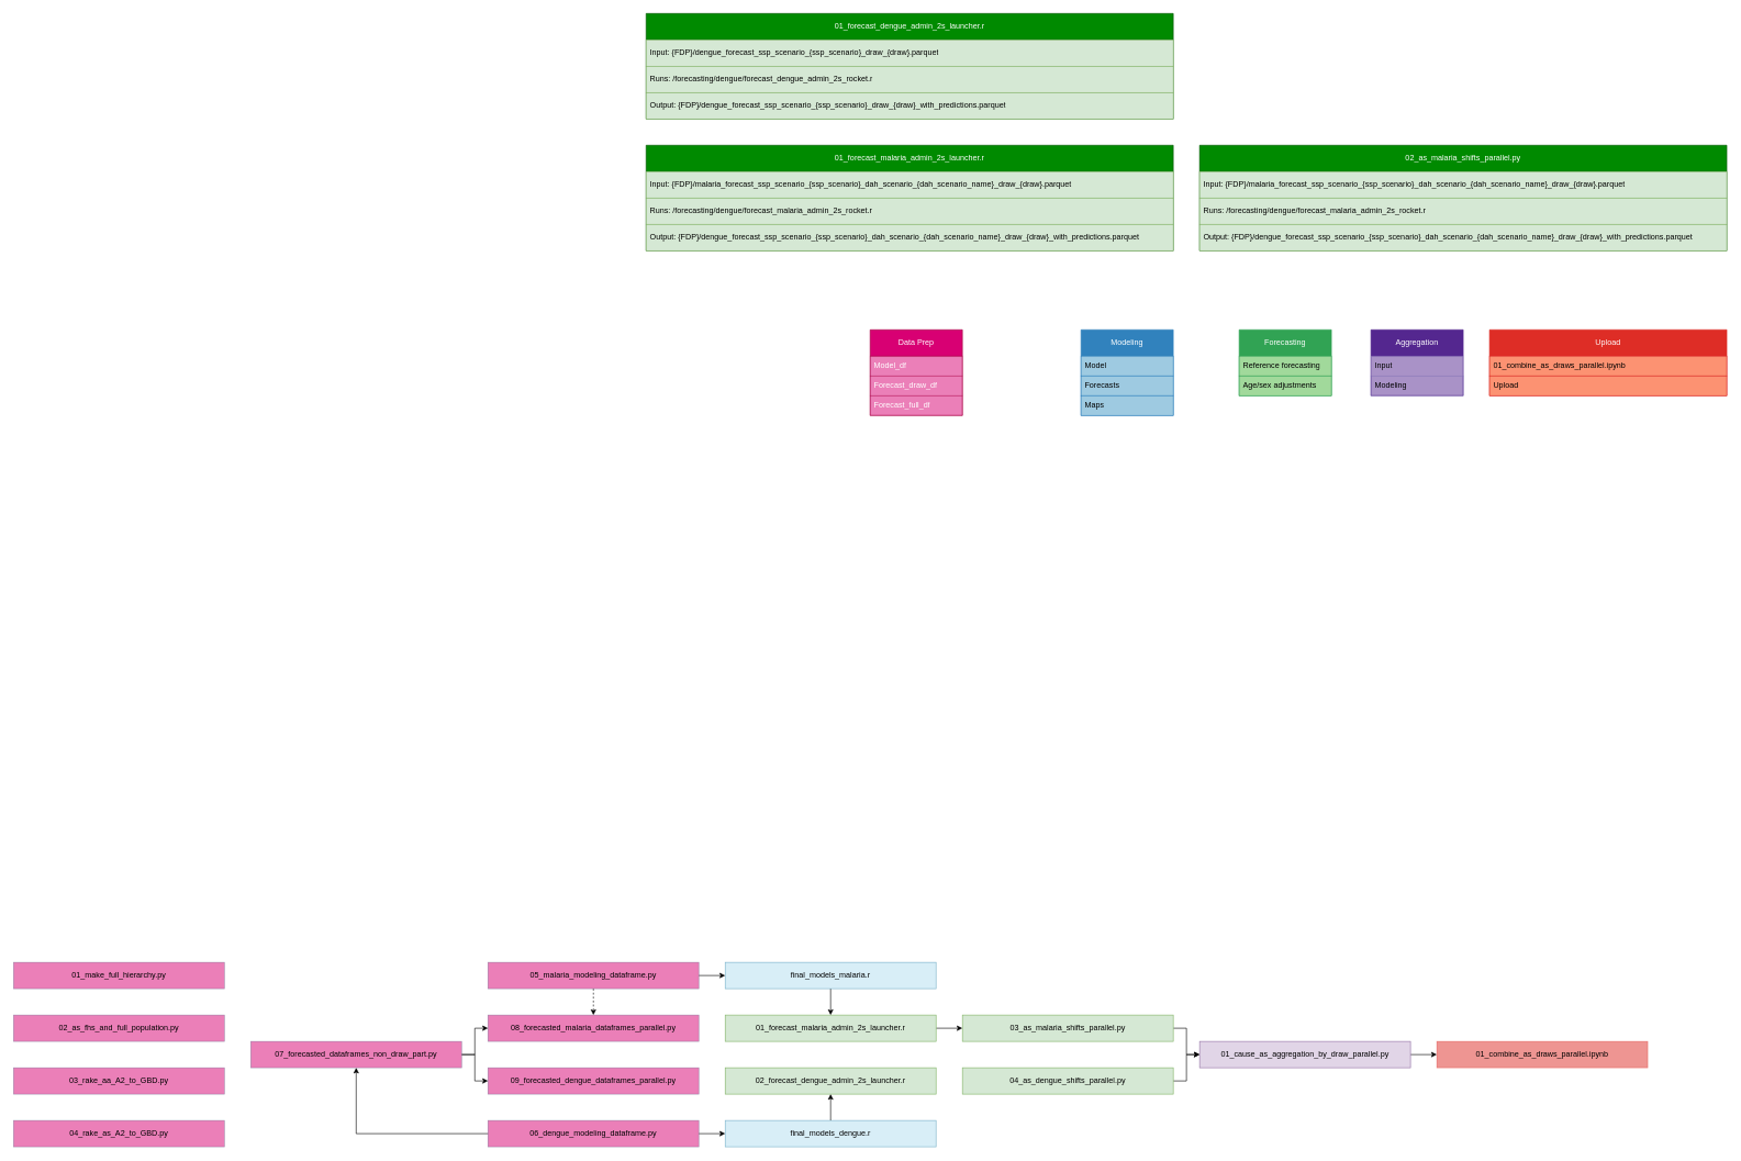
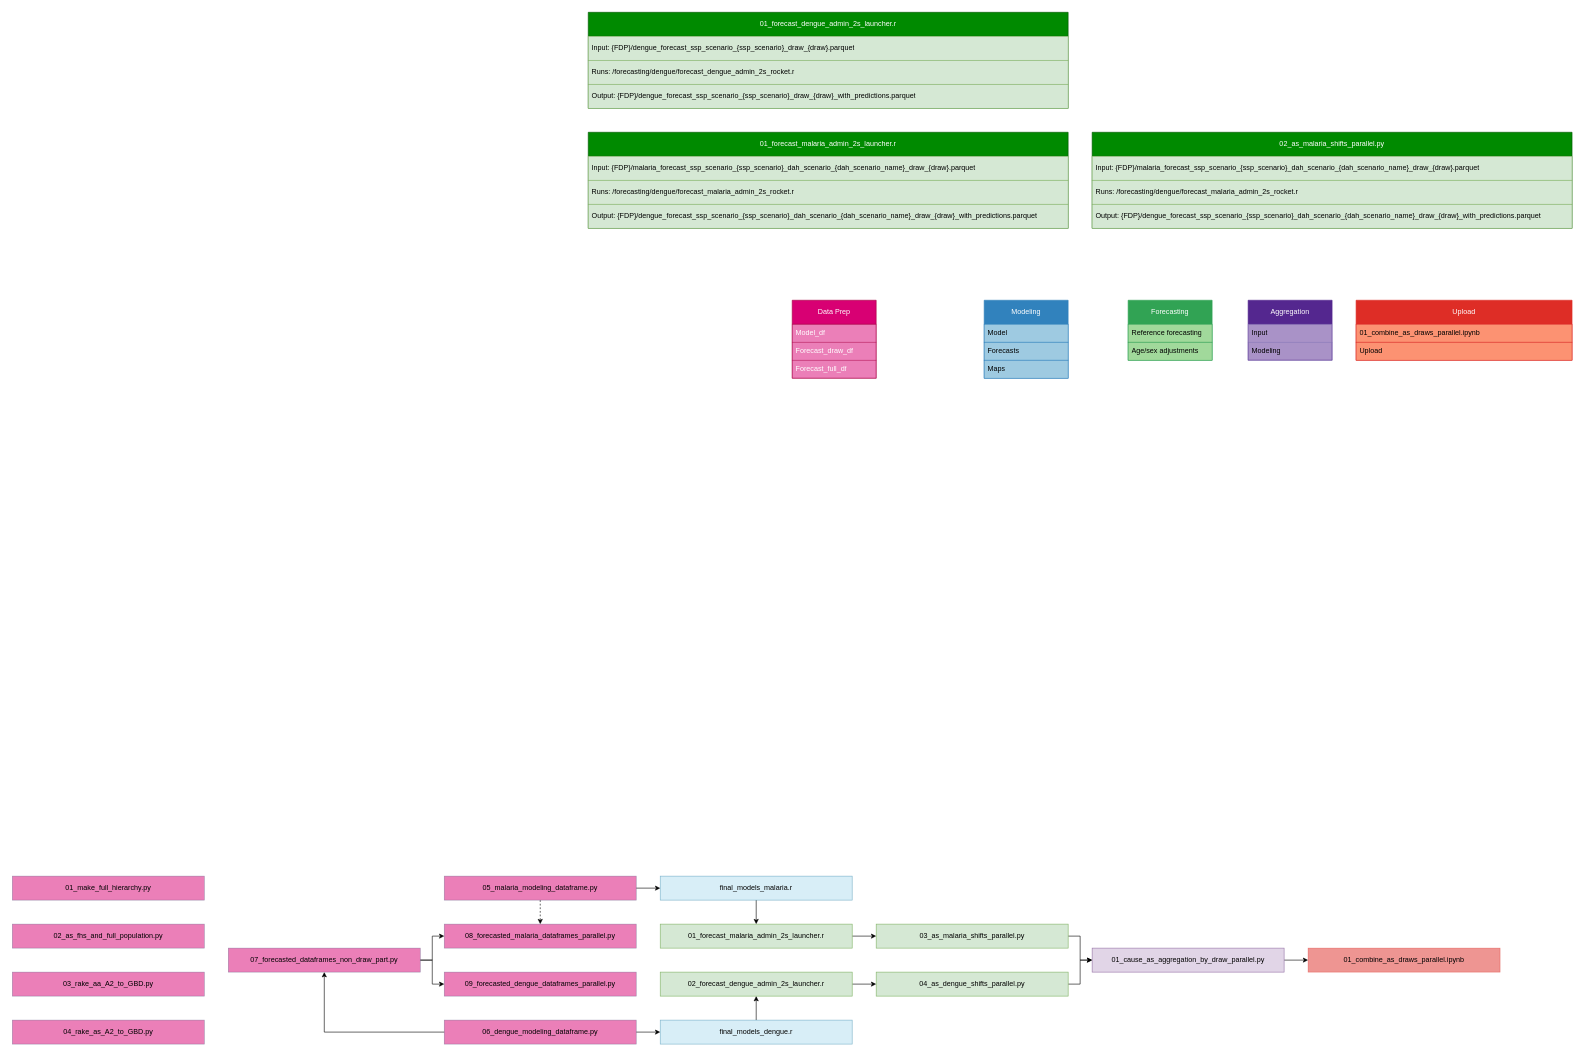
  <mxCell id="0" />
  <mxCell id="1" parent="0" />
  <mxCell id="2" value="Forecasting" style="swimlane;fontStyle=0;childLayout=stackLayout;horizontal=1;startSize=40;horizontalStack=0;resizeParent=1;resizeParentMax=0;resizeLast=0;collapsible=1;marginBottom=0;whiteSpace=wrap;html=1;fillColor=#31A354;strokeColor=#31A354;fontColor=#ffffff;container=1;" parent="1" vertex="1"><mxGeometry x="1880" y="500" width="140" height="100" as="geometry"><mxRectangle x="440" y="40" width="120" height="40" as="alternateBounds" /></mxGeometry></mxCell>
  <mxCell id="3" value="Reference forecasting" style="text;strokeColor=#31A354;fillColor=#A1D99B;align=left;verticalAlign=middle;spacingLeft=4;spacingRight=4;overflow=hidden;points=[[0,0.5],[1,0.5]];portConstraint=eastwest;rotatable=0;whiteSpace=wrap;html=1;" parent="2" vertex="1"><mxGeometry y="40" width="140" height="30" as="geometry" /></mxCell>
  <mxCell id="4" value="Age/sex adjustments" style="text;strokeColor=#31A354;fillColor=#A1D99B;align=left;verticalAlign=middle;spacingLeft=4;spacingRight=4;overflow=hidden;points=[[0,0.5],[1,0.5]];portConstraint=eastwest;rotatable=0;whiteSpace=wrap;html=1;" parent="2" vertex="1"><mxGeometry y="70" width="140" height="30" as="geometry" /></mxCell>
  <mxCell id="5" value="Modeling" style="swimlane;fontStyle=0;childLayout=stackLayout;horizontal=1;startSize=40;horizontalStack=0;resizeParent=1;resizeParentMax=0;resizeLast=0;collapsible=1;marginBottom=0;whiteSpace=wrap;html=1;fillColor=#3182BD;strokeColor=#3182BD;fontColor=#ffffff;container=1;" parent="1" vertex="1"><mxGeometry x="1640" y="500" width="140" height="130" as="geometry"><mxRectangle x="1040" y="40" width="120" height="40" as="alternateBounds" /></mxGeometry></mxCell>
  <mxCell id="6" value="Model" style="text;strokeColor=#3182BD;fillColor=#9ECAE1;align=left;verticalAlign=middle;spacingLeft=4;spacingRight=4;overflow=hidden;points=[[0,0.5],[1,0.5]];portConstraint=eastwest;rotatable=0;whiteSpace=wrap;html=1;" parent="5" vertex="1"><mxGeometry y="40" width="140" height="30" as="geometry" /></mxCell>
  <mxCell id="7" value="Forecasts" style="text;strokeColor=#3182BD;fillColor=#9ECAE1;align=left;verticalAlign=middle;spacingLeft=4;spacingRight=4;overflow=hidden;points=[[0,0.5],[1,0.5]];portConstraint=eastwest;rotatable=0;whiteSpace=wrap;html=1;" parent="5" vertex="1"><mxGeometry y="70" width="140" height="30" as="geometry" /></mxCell>
  <mxCell id="8" value="Maps" style="text;strokeColor=#3182BD;fillColor=#9ECAE1;align=left;verticalAlign=middle;spacingLeft=4;spacingRight=4;overflow=hidden;points=[[0,0.5],[1,0.5]];portConstraint=eastwest;rotatable=0;whiteSpace=wrap;html=1;" parent="5" vertex="1"><mxGeometry y="100" width="140" height="30" as="geometry" /></mxCell>
  <mxCell id="9" value="Aggregation" style="swimlane;fontStyle=0;childLayout=stackLayout;horizontal=1;startSize=40;horizontalStack=0;resizeParent=1;resizeParentMax=0;resizeLast=0;collapsible=1;marginBottom=0;whiteSpace=wrap;html=1;fillColor=#54278F;strokeColor=#54278F;fontColor=#ffffff;container=1;" parent="1" vertex="1"><mxGeometry x="2080" y="500" width="140" height="100" as="geometry"><mxRectangle x="840" y="40" width="120" height="40" as="alternateBounds" /></mxGeometry></mxCell>
  <mxCell id="10" value="Input" style="text;strokeColor=#9E9AC8;fillColor=#54278F;align=left;verticalAlign=middle;spacingLeft=4;spacingRight=4;overflow=hidden;points=[[0,0.5],[1,0.5]];portConstraint=eastwest;rotatable=0;whiteSpace=wrap;html=1;opacity=50;" parent="9" vertex="1"><mxGeometry y="40" width="140" height="30" as="geometry" /></mxCell>
  <mxCell id="11" value="Modeling" style="text;strokeColor=#756BB1;fillColor=#54278F;align=left;verticalAlign=middle;spacingLeft=4;spacingRight=4;overflow=hidden;points=[[0,0.5],[1,0.5]];portConstraint=eastwest;rotatable=0;whiteSpace=wrap;html=1;opacity=50;" parent="9" vertex="1"><mxGeometry y="70" width="140" height="30" as="geometry" /></mxCell>
  <mxCell id="12" value="Upload" style="swimlane;fontStyle=0;childLayout=stackLayout;horizontal=1;startSize=40;horizontalStack=0;resizeParent=1;resizeParentMax=0;resizeLast=0;collapsible=1;marginBottom=0;whiteSpace=wrap;html=1;fillColor=#DE2D26;strokeColor=#DE2D26;fontColor=#ffffff;container=1;" parent="1" vertex="1"><mxGeometry x="2260" y="500" width="360" height="100" as="geometry"><mxRectangle x="640" y="40" width="120" height="40" as="alternateBounds" /></mxGeometry></mxCell>
  <mxCell id="13" value="&lt;span style=&quot;text-align: center;&quot;&gt;01_combine_as_draws_parallel.ipynb&lt;/span&gt;" style="text;strokeColor=#DE2D26;fillColor=#FC9272;align=left;verticalAlign=middle;spacingLeft=4;spacingRight=4;overflow=hidden;points=[[0,0.5],[1,0.5]];portConstraint=eastwest;rotatable=0;whiteSpace=wrap;html=1;" parent="12" vertex="1"><mxGeometry y="40" width="360" height="30" as="geometry" /></mxCell>
  <mxCell id="14" value="Upload" style="text;strokeColor=#DE2D26;fillColor=#FC9272;align=left;verticalAlign=middle;spacingLeft=4;spacingRight=4;overflow=hidden;points=[[0,0.5],[1,0.5]];portConstraint=eastwest;rotatable=0;whiteSpace=wrap;html=1;" parent="12" vertex="1"><mxGeometry y="70" width="360" height="30" as="geometry" /></mxCell>
  <mxCell id="15" value="Data Prep" style="swimlane;fontStyle=0;childLayout=stackLayout;horizontal=1;startSize=40;horizontalStack=0;resizeParent=1;resizeParentMax=0;resizeLast=0;collapsible=1;marginBottom=0;whiteSpace=wrap;html=1;fillColor=#d80073;strokeColor=#A50040;fontColor=#ffffff;" parent="1" vertex="1"><mxGeometry x="1320" y="500" width="140" height="130" as="geometry"><mxRectangle x="40" y="40" width="120" height="40" as="alternateBounds" /></mxGeometry></mxCell>
  <mxCell id="16" value="Model_df" style="text;strokeColor=#A50040;fillColor=#d80073;align=left;verticalAlign=middle;spacingLeft=4;spacingRight=4;overflow=hidden;points=[[0,0.5],[1,0.5]];portConstraint=eastwest;rotatable=0;whiteSpace=wrap;html=1;fontColor=#ffffff;opacity=50;" parent="15" vertex="1"><mxGeometry y="40" width="140" height="30" as="geometry" /></mxCell>
  <mxCell id="17" value="Forecast_draw_df" style="text;strokeColor=#A50040;fillColor=#d80073;align=left;verticalAlign=middle;spacingLeft=4;spacingRight=4;overflow=hidden;points=[[0,0.5],[1,0.5]];portConstraint=eastwest;rotatable=0;whiteSpace=wrap;html=1;fontColor=#ffffff;opacity=50;" parent="15" vertex="1"><mxGeometry y="70" width="140" height="30" as="geometry" /></mxCell>
  <mxCell id="18" value="Forecast_full_df" style="text;strokeColor=#A50040;fillColor=#d80073;align=left;verticalAlign=middle;spacingLeft=4;spacingRight=4;overflow=hidden;points=[[0,0.5],[1,0.5]];portConstraint=eastwest;rotatable=0;whiteSpace=wrap;html=1;fontColor=#ffffff;opacity=50;" parent="15" vertex="1"><mxGeometry y="100" width="140" height="30" as="geometry" /></mxCell>
  <mxCell id="19" value="01_forecast_dengue_admin_2s_launcher.r" style="swimlane;fontStyle=0;childLayout=stackLayout;horizontal=1;startSize=40;horizontalStack=0;resizeParent=1;resizeParentMax=0;resizeLast=0;collapsible=1;marginBottom=0;whiteSpace=wrap;html=1;fillColor=#008a00;strokeColor=#005700;fontColor=#ffffff;" vertex="1" parent="1"><mxGeometry x="980" y="20" width="800" height="160" as="geometry" /></mxCell>
  <mxCell id="20" value="Input:&amp;nbsp;{FDP}/dengue_forecast_ssp_scenario_{ssp_scenario}_draw_{draw}.parquet" style="text;strokeColor=#82b366;fillColor=#d5e8d4;align=left;verticalAlign=middle;spacingLeft=4;spacingRight=4;overflow=hidden;points=[[0,0.5],[1,0.5]];portConstraint=eastwest;rotatable=0;whiteSpace=wrap;html=1;" vertex="1" parent="19"><mxGeometry y="40" width="800" height="40" as="geometry" /></mxCell>
  <mxCell id="21" value="Runs: /forecasting/dengue/forecast_dengue_admin_2s_rocket.r" style="text;strokeColor=#82b366;fillColor=#d5e8d4;align=left;verticalAlign=middle;spacingLeft=4;spacingRight=4;overflow=hidden;points=[[0,0.5],[1,0.5]];portConstraint=eastwest;rotatable=0;whiteSpace=wrap;html=1;" vertex="1" parent="19"><mxGeometry y="80" width="800" height="40" as="geometry" /></mxCell>
  <mxCell id="22" value="Output:&amp;nbsp;{FDP}/dengue_forecast_ssp_scenario_{ssp_scenario}_draw_{draw}_with_predictions.parquet" style="text;strokeColor=#82b366;fillColor=#d5e8d4;align=left;verticalAlign=middle;spacingLeft=4;spacingRight=4;overflow=hidden;points=[[0,0.5],[1,0.5]];portConstraint=eastwest;rotatable=0;whiteSpace=wrap;html=1;" vertex="1" parent="19"><mxGeometry y="120" width="800" height="40" as="geometry" /></mxCell>
  <mxCell id="23" value="01_forecast_malaria_admin_2s_launcher.r" style="swimlane;fontStyle=0;childLayout=stackLayout;horizontal=1;startSize=40;horizontalStack=0;resizeParent=1;resizeParentMax=0;resizeLast=0;collapsible=1;marginBottom=0;whiteSpace=wrap;html=1;fillColor=#008a00;strokeColor=#005700;fontColor=#ffffff;" vertex="1" parent="1"><mxGeometry x="980" y="220" width="800" height="160" as="geometry" /></mxCell>
  <mxCell id="24" value="Input:&amp;nbsp;{FDP}/malaria_forecast_ssp_scenario_{ssp_scenario}_dah_scenario_{dah_scenario_name}_draw_{draw}.parquet" style="text;strokeColor=#82b366;fillColor=#d5e8d4;align=left;verticalAlign=middle;spacingLeft=4;spacingRight=4;overflow=hidden;points=[[0,0.5],[1,0.5]];portConstraint=eastwest;rotatable=0;whiteSpace=wrap;html=1;" vertex="1" parent="23"><mxGeometry y="40" width="800" height="40" as="geometry" /></mxCell>
  <mxCell id="25" value="Runs: /forecasting/dengue/forecast_malaria_admin_2s_rocket.r" style="text;strokeColor=#82b366;fillColor=#d5e8d4;align=left;verticalAlign=middle;spacingLeft=4;spacingRight=4;overflow=hidden;points=[[0,0.5],[1,0.5]];portConstraint=eastwest;rotatable=0;whiteSpace=wrap;html=1;" vertex="1" parent="23"><mxGeometry y="80" width="800" height="40" as="geometry" /></mxCell>
  <mxCell id="26" value="Output:&amp;nbsp;{FDP}/dengue_forecast_ssp_scenario_{ssp_scenario}_dah_scenario_{dah_scenario_name}_draw_{draw}_with_predictions.parquet" style="text;strokeColor=#82b366;fillColor=#d5e8d4;align=left;verticalAlign=middle;spacingLeft=4;spacingRight=4;overflow=hidden;points=[[0,0.5],[1,0.5]];portConstraint=eastwest;rotatable=0;whiteSpace=wrap;html=1;" vertex="1" parent="23"><mxGeometry y="120" width="800" height="40" as="geometry" /></mxCell>
  <mxCell id="27" value="02_as_malaria_shifts_parallel.py" style="swimlane;fontStyle=0;childLayout=stackLayout;horizontal=1;startSize=40;horizontalStack=0;resizeParent=1;resizeParentMax=0;resizeLast=0;collapsible=1;marginBottom=0;whiteSpace=wrap;html=1;fillColor=#008a00;strokeColor=#005700;fontColor=#ffffff;" vertex="1" parent="1"><mxGeometry x="1820" y="220" width="800" height="160" as="geometry" /></mxCell>
  <mxCell id="28" value="Input:&amp;nbsp;{FDP}/malaria_forecast_ssp_scenario_{ssp_scenario}_dah_scenario_{dah_scenario_name}_draw_{draw}.parquet" style="text;strokeColor=#82b366;fillColor=#d5e8d4;align=left;verticalAlign=middle;spacingLeft=4;spacingRight=4;overflow=hidden;points=[[0,0.5],[1,0.5]];portConstraint=eastwest;rotatable=0;whiteSpace=wrap;html=1;" vertex="1" parent="27"><mxGeometry y="40" width="800" height="40" as="geometry" /></mxCell>
  <mxCell id="29" value="Runs: /forecasting/dengue/forecast_malaria_admin_2s_rocket.r" style="text;strokeColor=#82b366;fillColor=#d5e8d4;align=left;verticalAlign=middle;spacingLeft=4;spacingRight=4;overflow=hidden;points=[[0,0.5],[1,0.5]];portConstraint=eastwest;rotatable=0;whiteSpace=wrap;html=1;" vertex="1" parent="27"><mxGeometry y="80" width="800" height="40" as="geometry" /></mxCell>
  <mxCell id="30" value="Output:&amp;nbsp;{FDP}/dengue_forecast_ssp_scenario_{ssp_scenario}_dah_scenario_{dah_scenario_name}_draw_{draw}_with_predictions.parquet" style="text;strokeColor=#82b366;fillColor=#d5e8d4;align=left;verticalAlign=middle;spacingLeft=4;spacingRight=4;overflow=hidden;points=[[0,0.5],[1,0.5]];portConstraint=eastwest;rotatable=0;whiteSpace=wrap;html=1;" vertex="1" parent="27"><mxGeometry y="120" width="800" height="40" as="geometry" /></mxCell>
  <mxCell id="31" style="edgeStyle=orthogonalEdgeStyle;rounded=0;orthogonalLoop=1;jettySize=auto;html=1;exitX=1;exitY=0.5;exitDx=0;exitDy=0;entryX=0;entryY=0.5;entryDx=0;entryDy=0;" edge="1" parent="1" source="32" target="34"><mxGeometry relative="1" as="geometry" /></mxCell>
  <mxCell id="32" value="01_forecast_malaria_admin_2s_launcher.r" style="rounded=0;whiteSpace=wrap;html=1;fillColor=#d5e8d4;strokeColor=#82b366;" vertex="1" parent="1"><mxGeometry x="1100" y="1540" width="320" height="40" as="geometry" /></mxCell>
  <mxCell id="33" style="edgeStyle=orthogonalEdgeStyle;rounded=0;orthogonalLoop=1;jettySize=auto;html=1;exitX=1;exitY=0.5;exitDx=0;exitDy=0;entryX=0;entryY=0.5;entryDx=0;entryDy=0;" edge="1" parent="1" source="34" target="36"><mxGeometry relative="1" as="geometry" /></mxCell>
  <mxCell id="34" value="03_as_malaria_shifts_parallel.py" style="rounded=0;whiteSpace=wrap;html=1;fillColor=#d5e8d4;strokeColor=#82b366;" vertex="1" parent="1"><mxGeometry x="1460" y="1540" width="320" height="40" as="geometry" /></mxCell>
  <mxCell id="35" style="edgeStyle=orthogonalEdgeStyle;rounded=0;orthogonalLoop=1;jettySize=auto;html=1;exitX=1;exitY=0.5;exitDx=0;exitDy=0;entryX=0;entryY=0.5;entryDx=0;entryDy=0;" edge="1" parent="1" source="36" target="37"><mxGeometry relative="1" as="geometry" /></mxCell>
  <mxCell id="36" value="01_cause_as_aggregation_by_draw_parallel.py" style="rounded=0;whiteSpace=wrap;html=1;fillColor=#e1d5e7;strokeColor=#9673a6;" vertex="1" parent="1"><mxGeometry x="1820" y="1580" width="320" height="40" as="geometry" /></mxCell>
  <mxCell id="37" value="01_combine_as_draws_parallel.ipynb" style="rounded=0;whiteSpace=wrap;html=1;fillColor=#DE2D26;strokeColor=#DE2D26;opacity=50;" vertex="1" parent="1"><mxGeometry x="2180" y="1580" width="320" height="40" as="geometry" /></mxCell>
+ <mxCell id="38" style="edgeStyle=orthogonalEdgeStyle;rounded=0;orthogonalLoop=1;jettySize=auto;html=1;exitX=1;exitY=0.5;exitDx=0;exitDy=0;entryX=0;entryY=0.5;entryDx=0;entryDy=0;" edge="1" parent="1" source="39" target="41"><mxGeometry relative="1" as="geometry" /></mxCell>
  <mxCell id="39" value="02_forecast_dengue_admin_2s_launcher.r" style="rounded=0;whiteSpace=wrap;html=1;fillColor=#d5e8d4;strokeColor=#82b366;" vertex="1" parent="1"><mxGeometry x="1100" y="1620" width="320" height="40" as="geometry" /></mxCell>
  <mxCell id="40" style="edgeStyle=orthogonalEdgeStyle;rounded=0;orthogonalLoop=1;jettySize=auto;html=1;exitX=1;exitY=0.5;exitDx=0;exitDy=0;entryX=0;entryY=0.5;entryDx=0;entryDy=0;" edge="1" parent="1" source="41" target="36"><mxGeometry relative="1" as="geometry" /></mxCell>
  <mxCell id="41" value="04_as_dengue_shifts_parallel.py" style="rounded=0;whiteSpace=wrap;html=1;fillColor=#d5e8d4;strokeColor=#82b366;" vertex="1" parent="1"><mxGeometry x="1460" y="1620" width="320" height="40" as="geometry" /></mxCell>
  <mxCell id="42" value="08_forecasted_malaria_dataframes_parallel.py" style="rounded=0;whiteSpace=wrap;html=1;fillColor=#D80073;strokeColor=#56517e;opacity=50;" vertex="1" parent="1"><mxGeometry x="740" y="1540" width="320" height="40" as="geometry" /></mxCell>
  <mxCell id="43" value="09_forecasted_dengue_dataframes_parallel.py" style="rounded=0;whiteSpace=wrap;html=1;fillColor=#D80073;strokeColor=#56517e;opacity=50;" vertex="1" parent="1"><mxGeometry x="740" y="1620" width="320" height="40" as="geometry" /></mxCell>
  <mxCell id="44" style="edgeStyle=orthogonalEdgeStyle;rounded=0;orthogonalLoop=1;jettySize=auto;html=1;entryX=0;entryY=0.5;entryDx=0;entryDy=0;" edge="1" parent="1" source="46" target="42"><mxGeometry relative="1" as="geometry" /></mxCell>
  <mxCell id="45" style="edgeStyle=orthogonalEdgeStyle;rounded=0;orthogonalLoop=1;jettySize=auto;html=1;entryX=0;entryY=0.5;entryDx=0;entryDy=0;" edge="1" parent="1" source="46" target="43"><mxGeometry relative="1" as="geometry" /></mxCell>
  <mxCell id="46" value="07_forecasted_dataframes_non_draw_part.py" style="rounded=0;whiteSpace=wrap;html=1;fillColor=#D80073;strokeColor=#56517e;opacity=50;" vertex="1" parent="1"><mxGeometry x="380" y="1580" width="320" height="40" as="geometry" /></mxCell>
  <mxCell id="47" style="edgeStyle=orthogonalEdgeStyle;rounded=0;orthogonalLoop=1;jettySize=auto;html=1;" edge="1" parent="1" source="49" target="46"><mxGeometry relative="1" as="geometry" /></mxCell>
  <mxCell id="48" style="edgeStyle=orthogonalEdgeStyle;rounded=0;orthogonalLoop=1;jettySize=auto;html=1;exitX=1;exitY=0.5;exitDx=0;exitDy=0;entryX=0;entryY=0.5;entryDx=0;entryDy=0;" edge="1" parent="1" source="49" target="51"><mxGeometry relative="1" as="geometry" /></mxCell>
  <mxCell id="49" value="06_dengue_modeling_dataframe.py" style="rounded=0;whiteSpace=wrap;html=1;fillColor=#D80073;strokeColor=#56517e;opacity=50;" vertex="1" parent="1"><mxGeometry x="740" y="1700" width="320" height="40" as="geometry" /></mxCell>
  <mxCell id="50" style="edgeStyle=orthogonalEdgeStyle;rounded=0;orthogonalLoop=1;jettySize=auto;html=1;entryX=0.5;entryY=1;entryDx=0;entryDy=0;" edge="1" parent="1" source="51" target="39"><mxGeometry relative="1" as="geometry" /></mxCell>
  <mxCell id="51" value="final_models_dengue.r" style="rounded=0;whiteSpace=wrap;html=1;fillColor=#b1ddf0;strokeColor=#10739e;opacity=50;" vertex="1" parent="1"><mxGeometry x="1100" y="1700" width="320" height="40" as="geometry" /></mxCell>
  <mxCell id="52" style="edgeStyle=orthogonalEdgeStyle;rounded=0;orthogonalLoop=1;jettySize=auto;html=1;exitX=1;exitY=0.5;exitDx=0;exitDy=0;entryX=0;entryY=0.5;entryDx=0;entryDy=0;" edge="1" parent="1" source="54" target="56"><mxGeometry relative="1" as="geometry" /></mxCell>
  <mxCell id="53" style="edgeStyle=orthogonalEdgeStyle;rounded=0;orthogonalLoop=1;jettySize=auto;html=1;entryX=0.5;entryY=0;entryDx=0;entryDy=0;dashed=1;" edge="1" parent="1" source="54" target="42"><mxGeometry relative="1" as="geometry" /></mxCell>
  <mxCell id="54" value="05_malaria_modeling_dataframe.py" style="rounded=0;whiteSpace=wrap;html=1;fillColor=#D80073;strokeColor=#56517e;opacity=50;" vertex="1" parent="1"><mxGeometry x="740" y="1460" width="320" height="40" as="geometry" /></mxCell>
  <mxCell id="55" style="edgeStyle=orthogonalEdgeStyle;rounded=0;orthogonalLoop=1;jettySize=auto;html=1;entryX=0.5;entryY=0;entryDx=0;entryDy=0;" edge="1" parent="1" source="56" target="32"><mxGeometry relative="1" as="geometry" /></mxCell>
  <mxCell id="56" value="final_models_malaria.r" style="rounded=0;whiteSpace=wrap;html=1;fillColor=#b1ddf0;strokeColor=#10739e;opacity=50;" vertex="1" parent="1"><mxGeometry x="1100" y="1460" width="320" height="40" as="geometry" /></mxCell>
  <mxCell id="57" value="02_as_fhs_and_full_population.py" style="rounded=0;whiteSpace=wrap;html=1;fillColor=#D80073;strokeColor=#56517e;opacity=50;" vertex="1" parent="1"><mxGeometry x="20" y="1540" width="320" height="40" as="geometry" /></mxCell>
  <mxCell id="58" value="03_rake_aa_A2_to_GBD.py" style="rounded=0;whiteSpace=wrap;html=1;fillColor=#D80073;strokeColor=#56517e;opacity=50;" vertex="1" parent="1"><mxGeometry x="20" y="1620" width="320" height="40" as="geometry" /></mxCell>
  <mxCell id="59" value="01_make_full_hierarchy.py" style="rounded=0;whiteSpace=wrap;html=1;fillColor=#D80073;strokeColor=#56517e;opacity=50;" vertex="1" parent="1"><mxGeometry x="20" y="1460" width="320" height="40" as="geometry" /></mxCell>
  <mxCell id="60" value="04_rake_as_A2_to_GBD.py" style="rounded=0;whiteSpace=wrap;html=1;fillColor=#D80073;strokeColor=#56517e;opacity=50;" vertex="1" parent="1"><mxGeometry x="20" y="1700" width="320" height="40" as="geometry" /></mxCell>
